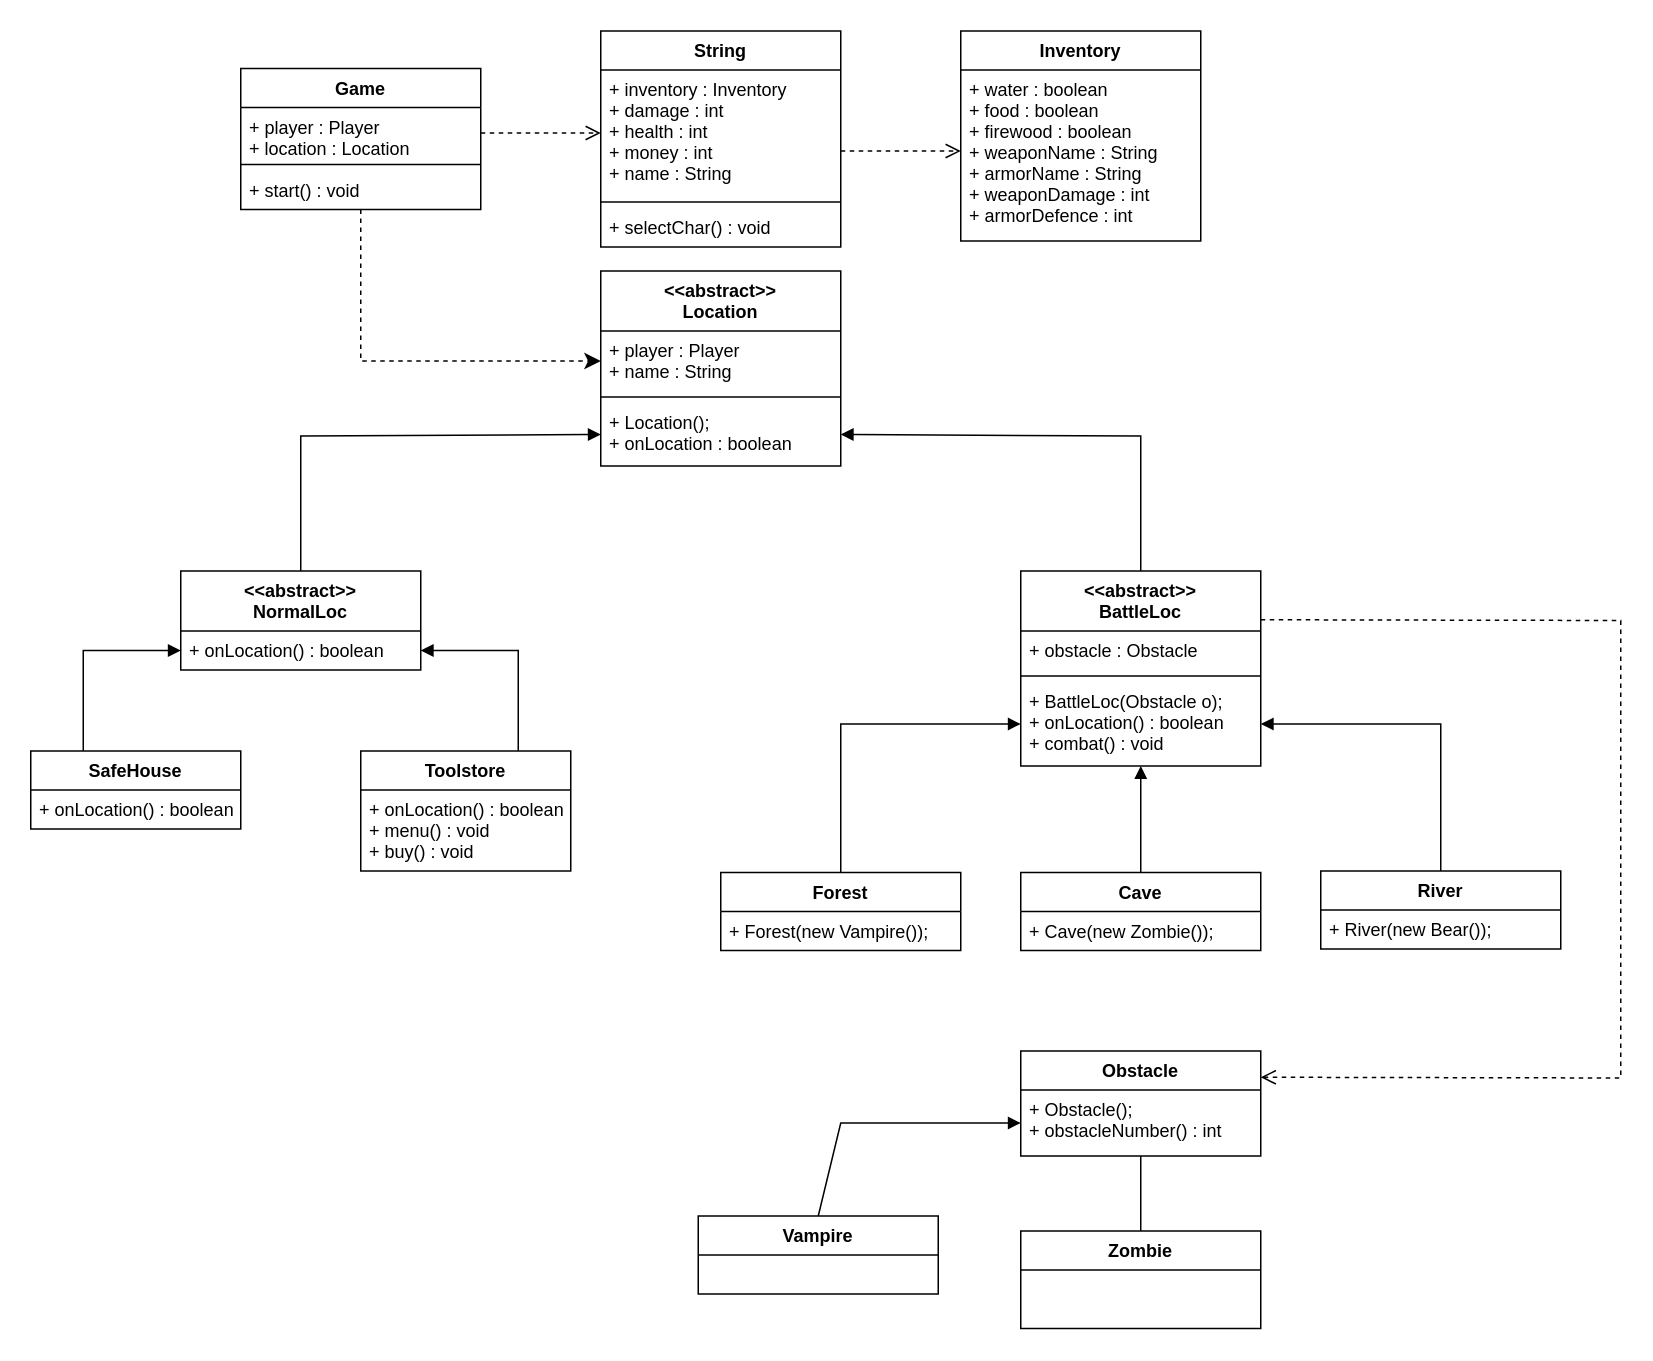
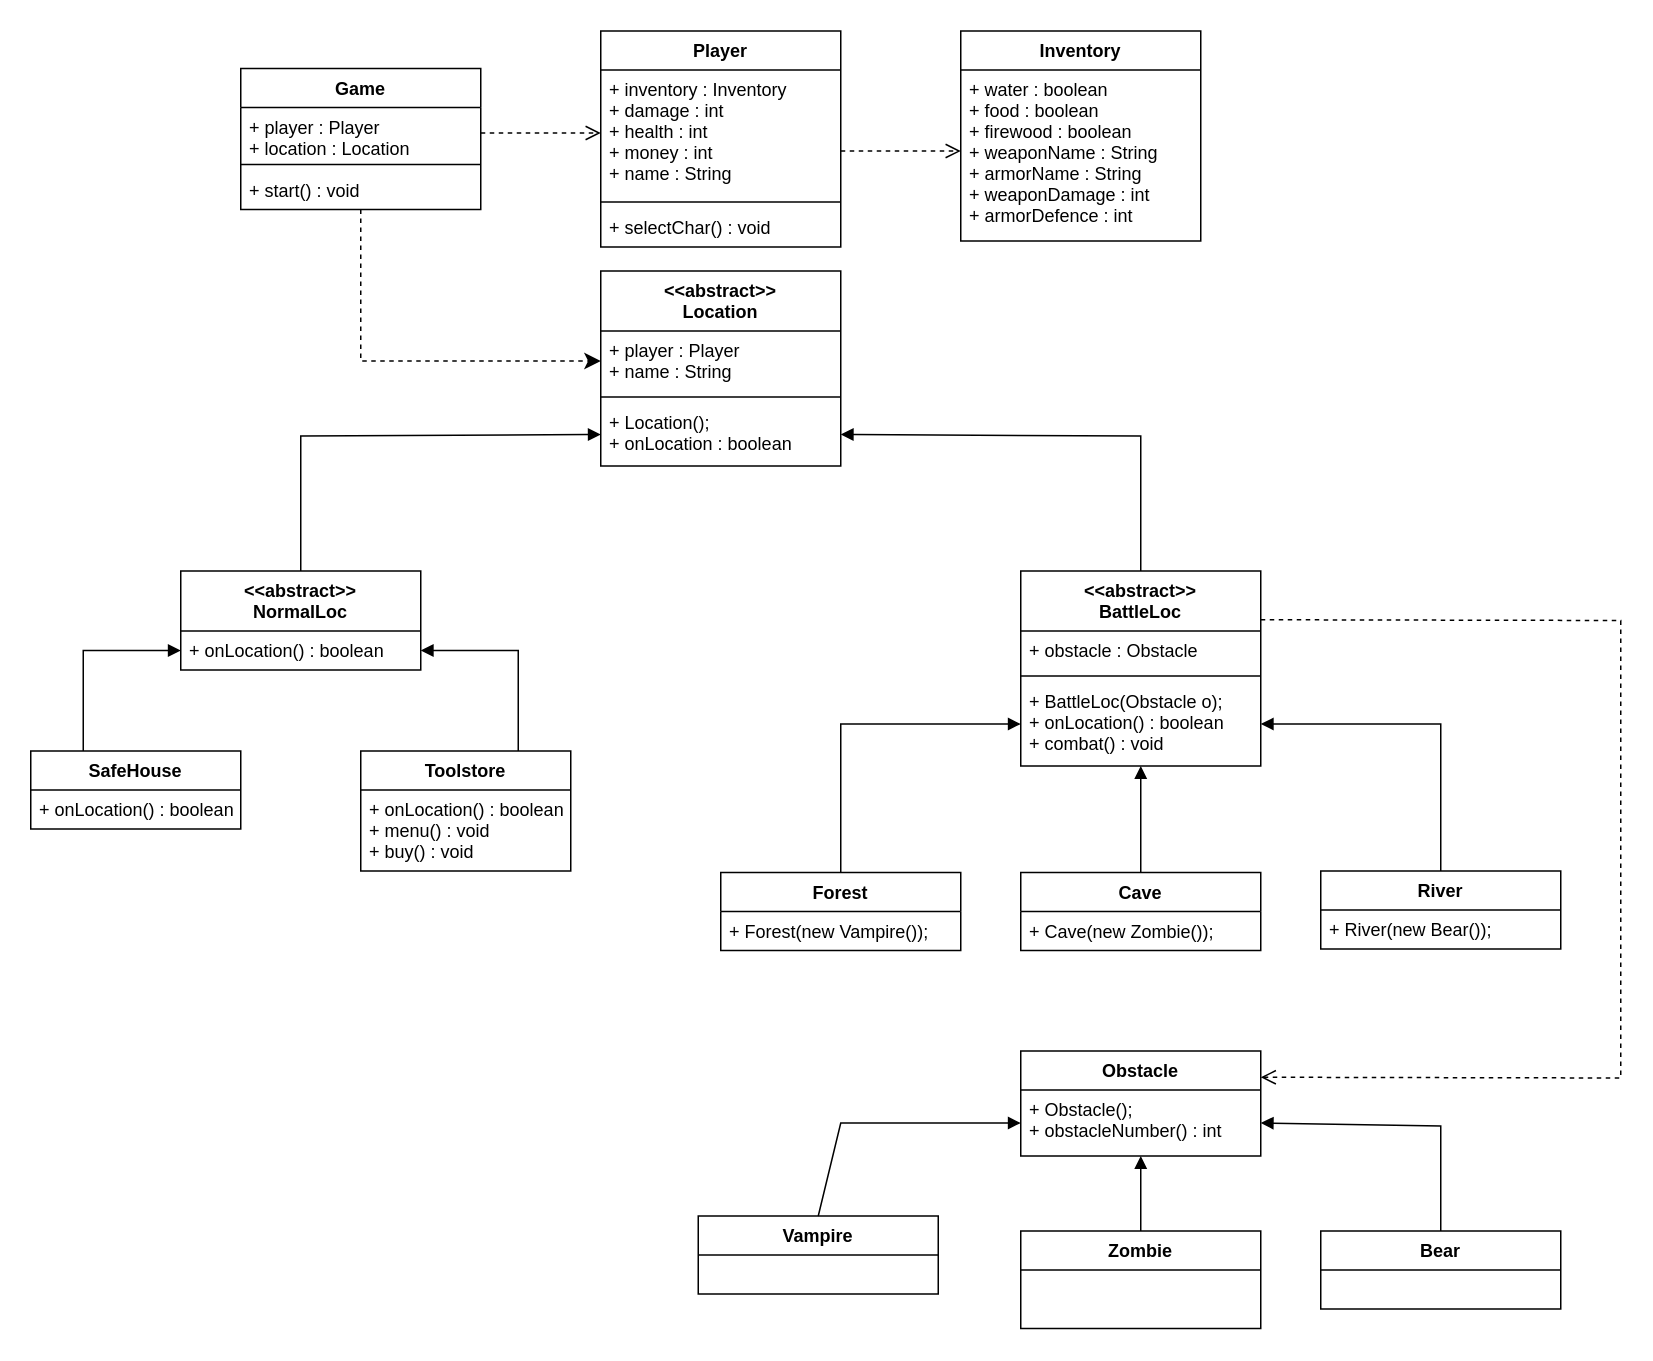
  <mxCell id="0" />
  <mxCell id="1" parent="0" />
- <mxCell id="2" value="String" style="swimlane;fontStyle=1;align=center;verticalAlign=top;childLayout=stackLayout;horizontal=1;startSize=26;horizontalStack=0;resizeParent=1;resizeParentMax=0;resizeLast=0;collapsible=1;marginBottom=0;" parent="1" vertex="1"><mxGeometry x="400" y="20" width="160" height="144" as="geometry" /></mxCell>
+ <mxCell id="2" value="Player" style="swimlane;fontStyle=1;align=center;verticalAlign=top;childLayout=stackLayout;horizontal=1;startSize=26;horizontalStack=0;resizeParent=1;resizeParentMax=0;resizeLast=0;collapsible=1;marginBottom=0;" parent="1" vertex="1"><mxGeometry x="400" y="20" width="160" height="144" as="geometry" /></mxCell>
  <mxCell id="3" value="+ inventory : Inventory&#10;+ damage : int&#10;+ health : int&#10;+ money : int&#10;+ name : String" style="text;strokeColor=none;fillColor=none;align=left;verticalAlign=top;spacingLeft=4;spacingRight=4;overflow=hidden;rotatable=0;points=[[0,0.5],[1,0.5]];portConstraint=eastwest;" parent="2" vertex="1"><mxGeometry y="26" width="160" height="84" as="geometry" /></mxCell>
  <mxCell id="4" value="" style="line;strokeWidth=1;fillColor=none;align=left;verticalAlign=middle;spacingTop=-1;spacingLeft=3;spacingRight=3;rotatable=0;labelPosition=right;points=[];portConstraint=eastwest;" parent="2" vertex="1"><mxGeometry y="110" width="160" height="8" as="geometry" /></mxCell>
  <mxCell id="5" value="+ selectChar() : void" style="text;strokeColor=none;fillColor=none;align=left;verticalAlign=top;spacingLeft=4;spacingRight=4;overflow=hidden;rotatable=0;points=[[0,0.5],[1,0.5]];portConstraint=eastwest;" parent="2" vertex="1"><mxGeometry y="118" width="160" height="26" as="geometry" /></mxCell>
  <mxCell id="6" value="Inventory" style="swimlane;fontStyle=1;childLayout=stackLayout;horizontal=1;startSize=26;fillColor=none;horizontalStack=0;resizeParent=1;resizeParentMax=0;resizeLast=0;collapsible=1;marginBottom=0;" parent="1" vertex="1"><mxGeometry x="640" y="20" width="160" height="140" as="geometry" /></mxCell>
  <mxCell id="7" value="+ water : boolean&#10;+ food : boolean&#10;+ firewood : boolean&#10;+ weaponName : String&#10;+ armorName : String&#10;+ weaponDamage : int&#10;+ armorDefence : int" style="text;strokeColor=none;fillColor=none;align=left;verticalAlign=top;spacingLeft=4;spacingRight=4;overflow=hidden;rotatable=0;points=[[0,0.5],[1,0.5]];portConstraint=eastwest;" parent="6" vertex="1"><mxGeometry y="26" width="160" height="114" as="geometry" /></mxCell>
  <mxCell id="8" value="Game" style="swimlane;fontStyle=1;align=center;verticalAlign=top;childLayout=stackLayout;horizontal=1;startSize=26;horizontalStack=0;resizeParent=1;resizeParentMax=0;resizeLast=0;collapsible=1;marginBottom=0;" parent="1" vertex="1"><mxGeometry x="160" y="45" width="160" height="94" as="geometry" /></mxCell>
  <mxCell id="9" value="+ player : Player&#10;+ location : Location" style="text;strokeColor=none;fillColor=none;align=left;verticalAlign=top;spacingLeft=4;spacingRight=4;overflow=hidden;rotatable=0;points=[[0,0.5],[1,0.5]];portConstraint=eastwest;" parent="8" vertex="1"><mxGeometry y="26" width="160" height="34" as="geometry" /></mxCell>
  <mxCell id="10" value="" style="line;strokeWidth=1;fillColor=none;align=left;verticalAlign=middle;spacingTop=-1;spacingLeft=3;spacingRight=3;rotatable=0;labelPosition=right;points=[];portConstraint=eastwest;" parent="8" vertex="1"><mxGeometry y="60" width="160" height="8" as="geometry" /></mxCell>
  <mxCell id="11" value="+ start() : void" style="text;strokeColor=none;fillColor=none;align=left;verticalAlign=top;spacingLeft=4;spacingRight=4;overflow=hidden;rotatable=0;points=[[0,0.5],[1,0.5]];portConstraint=eastwest;" parent="8" vertex="1"><mxGeometry y="68" width="160" height="26" as="geometry" /></mxCell>
  <mxCell id="12" value="&lt;&lt;abstract&gt;&gt;&#10;Location" style="swimlane;fontStyle=1;align=center;verticalAlign=top;childLayout=stackLayout;horizontal=1;startSize=40;horizontalStack=0;resizeParent=1;resizeParentMax=0;resizeLast=0;collapsible=1;marginBottom=0;" parent="1" vertex="1"><mxGeometry x="400" y="180" width="160" height="130" as="geometry" /></mxCell>
  <mxCell id="13" value="+ player : Player&#10;+ name : String" style="text;strokeColor=none;fillColor=none;align=left;verticalAlign=top;spacingLeft=4;spacingRight=4;overflow=hidden;rotatable=0;points=[[0,0.5],[1,0.5]];portConstraint=eastwest;" parent="12" vertex="1"><mxGeometry y="40" width="160" height="40" as="geometry" /></mxCell>
  <mxCell id="14" value="" style="line;strokeWidth=1;fillColor=none;align=left;verticalAlign=middle;spacingTop=-1;spacingLeft=3;spacingRight=3;rotatable=0;labelPosition=right;points=[];portConstraint=eastwest;" parent="12" vertex="1"><mxGeometry y="80" width="160" height="8" as="geometry" /></mxCell>
  <mxCell id="15" value="+ Location();&#10;+ onLocation : boolean" style="text;strokeColor=none;fillColor=none;align=left;verticalAlign=top;spacingLeft=4;spacingRight=4;overflow=hidden;rotatable=0;points=[[0,0.5],[1,0.5]];portConstraint=eastwest;" parent="12" vertex="1"><mxGeometry y="88" width="160" height="42" as="geometry" /></mxCell>
  <mxCell id="16" value="&lt;&lt;abstract&gt;&gt;&#10;BattleLoc" style="swimlane;fontStyle=1;align=center;verticalAlign=top;childLayout=stackLayout;horizontal=1;startSize=40;horizontalStack=0;resizeParent=1;resizeParentMax=0;resizeLast=0;collapsible=1;marginBottom=0;" parent="1" vertex="1"><mxGeometry x="680" y="380" width="160" height="130" as="geometry" /></mxCell>
  <mxCell id="17" value="+ obstacle : Obstacle" style="text;strokeColor=none;fillColor=none;align=left;verticalAlign=top;spacingLeft=4;spacingRight=4;overflow=hidden;rotatable=0;points=[[0,0.5],[1,0.5]];portConstraint=eastwest;" parent="16" vertex="1"><mxGeometry y="40" width="160" height="26" as="geometry" /></mxCell>
  <mxCell id="18" value="" style="line;strokeWidth=1;fillColor=none;align=left;verticalAlign=middle;spacingTop=-1;spacingLeft=3;spacingRight=3;rotatable=0;labelPosition=right;points=[];portConstraint=eastwest;" parent="16" vertex="1"><mxGeometry y="66" width="160" height="8" as="geometry" /></mxCell>
  <mxCell id="19" value="+ BattleLoc(Obstacle o);&#10;+ onLocation() : boolean&#10;+ combat() : void" style="text;strokeColor=none;fillColor=none;align=left;verticalAlign=top;spacingLeft=4;spacingRight=4;overflow=hidden;rotatable=0;points=[[0,0.5],[1,0.5]];portConstraint=eastwest;" parent="16" vertex="1"><mxGeometry y="74" width="160" height="56" as="geometry" /></mxCell>
  <mxCell id="20" value="SafeHouse" style="swimlane;fontStyle=1;childLayout=stackLayout;horizontal=1;startSize=26;fillColor=none;horizontalStack=0;resizeParent=1;resizeParentMax=0;resizeLast=0;collapsible=1;marginBottom=0;" parent="1" vertex="1"><mxGeometry x="20" y="500" width="140" height="52" as="geometry" /></mxCell>
  <mxCell id="21" value="+ onLocation() : boolean" style="text;strokeColor=none;fillColor=none;align=left;verticalAlign=top;spacingLeft=4;spacingRight=4;overflow=hidden;rotatable=0;points=[[0,0.5],[1,0.5]];portConstraint=eastwest;" parent="20" vertex="1"><mxGeometry y="26" width="140" height="26" as="geometry" /></mxCell>
  <mxCell id="22" value="Toolstore" style="swimlane;fontStyle=1;childLayout=stackLayout;horizontal=1;startSize=26;fillColor=none;horizontalStack=0;resizeParent=1;resizeParentMax=0;resizeLast=0;collapsible=1;marginBottom=0;" parent="1" vertex="1"><mxGeometry x="240" y="500" width="140" height="80" as="geometry" /></mxCell>
  <mxCell id="23" value="+ onLocation() : boolean&#10;+ menu() : void&#10;+ buy() : void" style="text;strokeColor=none;fillColor=none;align=left;verticalAlign=top;spacingLeft=4;spacingRight=4;overflow=hidden;rotatable=0;points=[[0,0.5],[1,0.5]];portConstraint=eastwest;" parent="22" vertex="1"><mxGeometry y="26" width="140" height="54" as="geometry" /></mxCell>
  <mxCell id="24" value="River" style="swimlane;fontStyle=1;childLayout=stackLayout;horizontal=1;startSize=26;fillColor=none;horizontalStack=0;resizeParent=1;resizeParentMax=0;resizeLast=0;collapsible=1;marginBottom=0;" parent="1" vertex="1"><mxGeometry x="880" y="580" width="160" height="52" as="geometry" /></mxCell>
  <mxCell id="25" value="+ River(new Bear());" style="text;strokeColor=none;fillColor=none;align=left;verticalAlign=top;spacingLeft=4;spacingRight=4;overflow=hidden;rotatable=0;points=[[0,0.5],[1,0.5]];portConstraint=eastwest;" parent="24" vertex="1"><mxGeometry y="26" width="160" height="26" as="geometry" /></mxCell>
  <mxCell id="26" value="Cave" style="swimlane;fontStyle=1;childLayout=stackLayout;horizontal=1;startSize=26;fillColor=none;horizontalStack=0;resizeParent=1;resizeParentMax=0;resizeLast=0;collapsible=1;marginBottom=0;" parent="1" vertex="1"><mxGeometry x="680" y="581" width="160" height="52" as="geometry" /></mxCell>
  <mxCell id="27" value="+ Cave(new Zombie());" style="text;strokeColor=none;fillColor=none;align=left;verticalAlign=top;spacingLeft=4;spacingRight=4;overflow=hidden;rotatable=0;points=[[0,0.5],[1,0.5]];portConstraint=eastwest;" parent="26" vertex="1"><mxGeometry y="26" width="160" height="26" as="geometry" /></mxCell>
  <mxCell id="28" value="Forest" style="swimlane;fontStyle=1;childLayout=stackLayout;horizontal=1;startSize=26;fillColor=none;horizontalStack=0;resizeParent=1;resizeParentMax=0;resizeLast=0;collapsible=1;marginBottom=0;" parent="1" vertex="1"><mxGeometry x="480" y="581" width="160" height="52" as="geometry" /></mxCell>
  <mxCell id="29" value="+ Forest(new Vampire());" style="text;strokeColor=none;fillColor=none;align=left;verticalAlign=top;spacingLeft=4;spacingRight=4;overflow=hidden;rotatable=0;points=[[0,0.5],[1,0.5]];portConstraint=eastwest;" parent="28" vertex="1"><mxGeometry y="26" width="160" height="26" as="geometry" /></mxCell>
  <mxCell id="30" value="Obstacle" style="swimlane;fontStyle=1;childLayout=stackLayout;horizontal=1;startSize=26;fillColor=none;horizontalStack=0;resizeParent=1;resizeParentMax=0;resizeLast=0;collapsible=1;marginBottom=0;" parent="1" vertex="1"><mxGeometry x="680" y="700" width="160" height="70" as="geometry" /></mxCell>
  <mxCell id="31" value="+ Obstacle();&#10;+ obstacleNumber() : int" style="text;strokeColor=none;fillColor=none;align=left;verticalAlign=top;spacingLeft=4;spacingRight=4;overflow=hidden;rotatable=0;points=[[0,0.5],[1,0.5]];portConstraint=eastwest;" parent="30" vertex="1"><mxGeometry y="26" width="160" height="44" as="geometry" /></mxCell>
  <mxCell id="32" value="Vampire" style="swimlane;fontStyle=1;childLayout=stackLayout;horizontal=1;startSize=26;fillColor=none;horizontalStack=0;resizeParent=1;resizeParentMax=0;resizeLast=0;collapsible=1;marginBottom=0;" parent="1" vertex="1"><mxGeometry x="465" y="810" width="160" height="52" as="geometry" /></mxCell>
  <mxCell id="33" value="Zombie" style="swimlane;fontStyle=1;childLayout=stackLayout;horizontal=1;startSize=26;fillColor=none;horizontalStack=0;resizeParent=1;resizeParentMax=0;resizeLast=0;collapsible=1;marginBottom=0;" parent="1" vertex="1"><mxGeometry x="680" y="820" width="160" height="65" as="geometry" /></mxCell>
+ <mxCell id="34" value="Bear" style="swimlane;fontStyle=1;childLayout=stackLayout;horizontal=1;startSize=26;fillColor=none;horizontalStack=0;resizeParent=1;resizeParentMax=0;resizeLast=0;collapsible=1;marginBottom=0;" parent="1" vertex="1"><mxGeometry x="880" y="820" width="160" height="52" as="geometry" /></mxCell>
  <mxCell id="35" value="&lt;&lt;abstract&gt;&gt;&#10;NormalLoc" style="swimlane;fontStyle=1;childLayout=stackLayout;horizontal=1;startSize=40;fillColor=none;horizontalStack=0;resizeParent=1;resizeParentMax=0;resizeLast=0;collapsible=1;marginBottom=0;" parent="1" vertex="1"><mxGeometry x="120" y="380" width="160" height="66" as="geometry" /></mxCell>
  <mxCell id="36" value="+ onLocation() : boolean" style="text;strokeColor=none;fillColor=none;align=left;verticalAlign=top;spacingLeft=4;spacingRight=4;overflow=hidden;rotatable=0;points=[[0,0.5],[1,0.5]];portConstraint=eastwest;" parent="35" vertex="1"><mxGeometry y="40" width="160" height="26" as="geometry" /></mxCell>
  <mxCell id="37" value="" style="html=1;verticalAlign=bottom;endArrow=open;dashed=1;endSize=8;rounded=0;entryX=0;entryY=0.474;entryDx=0;entryDy=0;entryPerimeter=0;" parent="1" target="7" edge="1"><mxGeometry relative="1" as="geometry"><mxPoint x="560" y="100" as="sourcePoint" /><mxPoint x="640" y="103" as="targetPoint" /></mxGeometry></mxCell>
  <mxCell id="38" value="" style="html=1;verticalAlign=bottom;endArrow=open;dashed=1;endSize=8;rounded=0;exitX=1;exitY=0.5;exitDx=0;exitDy=0;entryX=0;entryY=0.5;entryDx=0;entryDy=0;" parent="1" source="9" target="3" edge="1"><mxGeometry relative="1" as="geometry"><mxPoint x="370" y="160" as="sourcePoint" /><mxPoint x="380" y="140" as="targetPoint" /></mxGeometry></mxCell>
  <mxCell id="39" value="" style="html=1;verticalAlign=bottom;endArrow=classic;dashed=1;endSize=8;rounded=0;exitX=0.5;exitY=1;exitDx=0;exitDy=0;entryX=0;entryY=0.5;entryDx=0;entryDy=0;" parent="1" source="8" target="13" edge="1"><mxGeometry relative="1" as="geometry"><mxPoint x="290" y="190" as="sourcePoint" /><mxPoint x="210" y="190" as="targetPoint" /><Array as="points"><mxPoint x="240" y="240" /></Array></mxGeometry></mxCell>
  <mxCell id="40" value="" style="html=1;verticalAlign=bottom;endArrow=block;rounded=0;exitX=0.5;exitY=0;exitDx=0;exitDy=0;entryX=0;entryY=0.5;entryDx=0;entryDy=0;" parent="1" source="35" target="15" edge="1"><mxGeometry x="0.074" y="4" width="80" relative="1" as="geometry"><mxPoint x="430" y="380" as="sourcePoint" /><mxPoint x="480" y="330" as="targetPoint" /><Array as="points"><mxPoint x="200" y="340" /><mxPoint x="200" y="290" /></Array><mxPoint as="offset" /></mxGeometry></mxCell>
  <mxCell id="41" value="" style="html=1;verticalAlign=bottom;endArrow=block;rounded=0;exitX=0.5;exitY=0;exitDx=0;exitDy=0;entryX=1;entryY=0.5;entryDx=0;entryDy=0;" parent="1" source="16" target="15" edge="1"><mxGeometry width="80" relative="1" as="geometry"><mxPoint x="480" y="390" as="sourcePoint" /><mxPoint x="540" y="320" as="targetPoint" /><Array as="points"><mxPoint x="760" y="340" /><mxPoint x="760" y="290" /></Array></mxGeometry></mxCell>
  <mxCell id="42" value="" style="html=1;verticalAlign=bottom;endArrow=block;rounded=0;exitX=0.25;exitY=0;exitDx=0;exitDy=0;entryX=0;entryY=0.5;entryDx=0;entryDy=0;" parent="1" source="20" target="36" edge="1"><mxGeometry width="80" relative="1" as="geometry"><mxPoint x="30" y="510" as="sourcePoint" /><mxPoint x="110" y="510" as="targetPoint" /><Array as="points"><mxPoint x="55" y="433" /></Array></mxGeometry></mxCell>
  <mxCell id="43" value="" style="html=1;verticalAlign=bottom;endArrow=block;rounded=0;entryX=1;entryY=0.5;entryDx=0;entryDy=0;exitX=0.75;exitY=0;exitDx=0;exitDy=0;" parent="1" source="22" target="36" edge="1"><mxGeometry width="80" relative="1" as="geometry"><mxPoint x="270" y="490" as="sourcePoint" /><mxPoint x="350" y="490" as="targetPoint" /><Array as="points"><mxPoint x="345" y="433" /></Array></mxGeometry></mxCell>
  <mxCell id="44" value="" style="html=1;verticalAlign=bottom;endArrow=block;rounded=0;entryX=0;entryY=0.5;entryDx=0;entryDy=0;exitX=0.5;exitY=0;exitDx=0;exitDy=0;" parent="1" source="28" target="19" edge="1"><mxGeometry width="80" relative="1" as="geometry"><mxPoint x="540" y="560" as="sourcePoint" /><mxPoint x="620" y="560" as="targetPoint" /><Array as="points"><mxPoint x="560" y="482" /></Array></mxGeometry></mxCell>
  <mxCell id="45" value="" style="html=1;verticalAlign=bottom;endArrow=block;rounded=0;exitX=0.5;exitY=0;exitDx=0;exitDy=0;" parent="1" source="26" target="19" edge="1"><mxGeometry width="80" relative="1" as="geometry"><mxPoint x="720" y="550" as="sourcePoint" /><mxPoint x="790" y="540" as="targetPoint" /></mxGeometry></mxCell>
  <mxCell id="46" value="" style="html=1;verticalAlign=bottom;endArrow=block;rounded=0;entryX=1;entryY=0.5;entryDx=0;entryDy=0;exitX=0.5;exitY=0;exitDx=0;exitDy=0;" parent="1" source="24" target="19" edge="1"><mxGeometry width="80" relative="1" as="geometry"><mxPoint x="920" y="540" as="sourcePoint" /><mxPoint x="1000" y="540" as="targetPoint" /><Array as="points"><mxPoint x="960" y="482" /></Array></mxGeometry></mxCell>
  <mxCell id="47" value="" style="html=1;verticalAlign=bottom;endArrow=block;rounded=0;entryX=0;entryY=0.5;entryDx=0;entryDy=0;exitX=0.5;exitY=0;exitDx=0;exitDy=0;" parent="1" source="32" target="31" edge="1"><mxGeometry x="-0.142" y="22" width="80" relative="1" as="geometry"><mxPoint x="500" y="790" as="sourcePoint" /><mxPoint x="580" y="790" as="targetPoint" /><Array as="points"><mxPoint x="560" y="748" /></Array><mxPoint as="offset" /></mxGeometry></mxCell>
- <mxCell id="48" value="" style="html=1;verticalAlign=bottom;endArrow=none;rounded=0;exitX=0.5;exitY=0;exitDx=0;exitDy=0;" parent="1" source="33" target="31" edge="1"><mxGeometry x="0.2" y="-10" width="80" relative="1" as="geometry"><mxPoint x="730" y="800" as="sourcePoint" /><mxPoint x="810" y="800" as="targetPoint" /><mxPoint as="offset" /></mxGeometry></mxCell>
+ <mxCell id="48" value="" style="html=1;verticalAlign=bottom;endArrow=block;rounded=0;exitX=0.5;exitY=0;exitDx=0;exitDy=0;" parent="1" source="33" target="31" edge="1"><mxGeometry x="0.2" y="-10" width="80" relative="1" as="geometry"><mxPoint x="730" y="800" as="sourcePoint" /><mxPoint x="810" y="800" as="targetPoint" /><mxPoint as="offset" /></mxGeometry></mxCell>
+ <mxCell id="49" value="" style="html=1;verticalAlign=bottom;endArrow=block;rounded=0;entryX=1;entryY=0.5;entryDx=0;entryDy=0;exitX=0.5;exitY=0;exitDx=0;exitDy=0;" parent="1" source="34" target="31" edge="1"><mxGeometry width="80" relative="1" as="geometry"><mxPoint x="907" y="800" as="sourcePoint" /><mxPoint x="987" y="800" as="targetPoint" /><Array as="points"><mxPoint x="960" y="750" /></Array></mxGeometry></mxCell>
  <mxCell id="50" value="" style="html=1;verticalAlign=bottom;endArrow=open;dashed=1;endSize=8;rounded=0;entryX=1;entryY=0.25;entryDx=0;entryDy=0;exitX=1;exitY=0.25;exitDx=0;exitDy=0;" parent="1" source="16" target="30" edge="1"><mxGeometry relative="1" as="geometry"><mxPoint x="900" y="410" as="sourcePoint" /><mxPoint x="1050" y="710" as="targetPoint" /><Array as="points"><mxPoint x="1080" y="413" /><mxPoint x="1080" y="718" /></Array></mxGeometry></mxCell>
